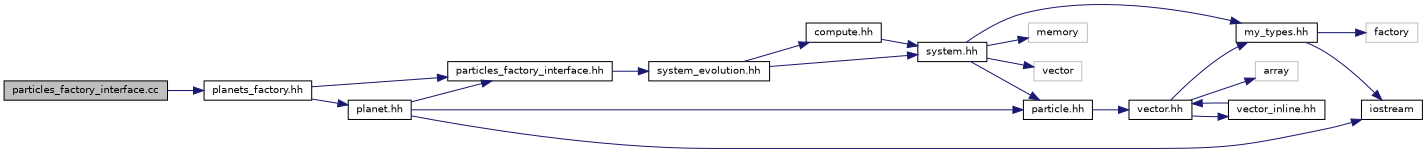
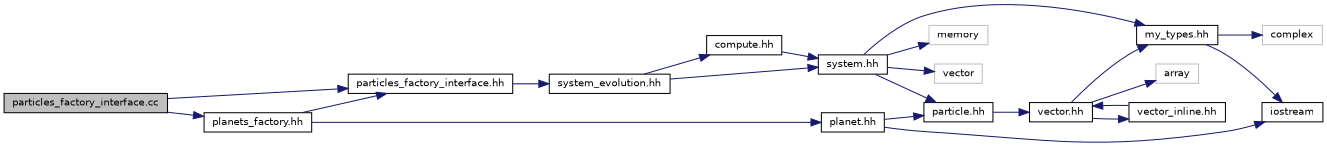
  digraph {
    rankdir=LR
    node [color=black fillcolor=white fontname=Helvetica fontsize=10 shape=record style=filled]
    edge [color=midnightblue fontname=Helvetica fontsize=10 labelfontname=Helvetica labelfontsize=10 style=solid]
    n1 [fillcolor=grey75 fontcolor=black height=0.2 label="particles_factory_interface.cc" width=0.4]
    n2 [height=0.2 label="particles_factory_interface.hh" width=0.4]
    n3 [height=0.2 label="planets_factory.hh" width=0.4]
    n4 [height=0.2 label="system_evolution.hh" width=0.4]
    n5 [height=0.2 label="planet.hh" width=0.4]
    n6 [height=0.2 label="compute.hh" width=0.4]
    n7 [height=0.2 label="system.hh" width=0.4]
    n8 [height=0.2 label="my_types.hh" width=0.4]
    n9 [height=0.2 label="particle.hh" width=0.4]
    n10 [color=grey75 height=0.2 label=memory width=0.4]
    n11 [color=grey75 height=0.2 label=vector width=0.4]
    n12 [height=0.2 label=iostream width=0.4]
-   n13 [color=grey75 height=0.2 label=factory width=0.4]
+   n13 [color=grey75 height=0.2 label=complex width=0.4]
    n14 [height=0.2 label="vector.hh" width=0.4]
    n15 [color=grey75 height=0.2 label=array width=0.4]
    n16 [height=0.2 label="vector_inline.hh" width=0.4]
-   n5 -> n2
+   n1 -> n2
    n1 -> n3
    n2 -> n4
    n3 -> n2
    n3 -> n5
    n4 -> n6
    n4 -> n7
    n5 -> n9
    n5 -> n12
    n6 -> n7
    n7 -> n8
    n7 -> n9
    n7 -> n10
    n7 -> n11
    n8 -> n12
    n8 -> n13
    n9 -> n14
    n14 -> n8
    n14 -> n15
    n14 -> n16
    n16 -> n14
  }
